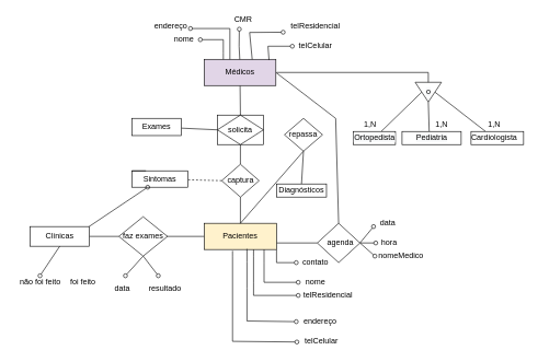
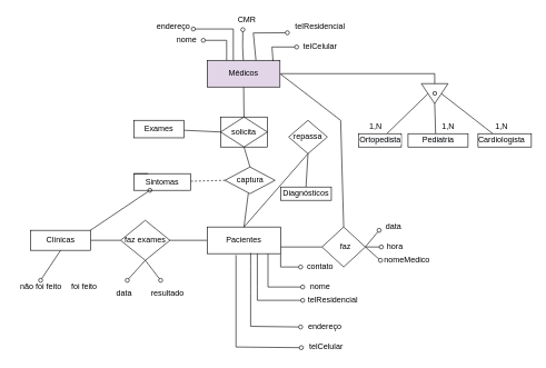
  <mxCell id="0" />
  <mxCell id="1" parent="0" />
  <mxCell id="2" value="telResidencial" style="text;html=1;align=center;verticalAlign=middle;resizable=0;points=[];autosize=1;strokeColor=none;" vertex="1" parent="1"><mxGeometry x="434" y="30" width="90" height="20" as="geometry" /></mxCell>
  <mxCell id="3" style="edgeStyle=none;rounded=0;orthogonalLoop=1;jettySize=auto;html=1;exitX=1;exitY=0.5;exitDx=0;exitDy=0;startArrow=none;startFill=0;endArrow=none;endFill=0;entryX=0.5;entryY=0;entryDx=0;entryDy=0;" edge="1" parent="1" source="5" target="31"><mxGeometry relative="1" as="geometry"><mxPoint x="514" y="115" as="targetPoint" /><Array as="points"><mxPoint x="510" y="180" /></Array></mxGeometry></mxCell>
  <mxCell id="4" style="edgeStyle=none;rounded=0;orthogonalLoop=1;jettySize=auto;html=1;exitX=0.5;exitY=1;exitDx=0;exitDy=0;startArrow=none;startFill=0;endArrow=none;endFill=0;entryX=0.5;entryY=0;entryDx=0;entryDy=0;" edge="1" parent="1" source="5" target="65"><mxGeometry relative="1" as="geometry"><mxPoint x="203" y="115" as="targetPoint" /></mxGeometry></mxCell>
  <mxCell id="5" value="Médicos" style="whiteSpace=wrap;html=1;align=center;fillColor=#e1d5e7;" vertex="1" parent="1"><mxGeometry x="310" y="90" width="109" height="40" as="geometry" /></mxCell>
  <mxCell id="6" value="telCelular" style="text;html=1;align=center;verticalAlign=middle;resizable=0;points=[];autosize=1;strokeColor=none;" vertex="1" parent="1"><mxGeometry x="444" y="60" width="70" height="20" as="geometry" /></mxCell>
  <mxCell id="7" value="endereço" style="text;html=1;align=center;verticalAlign=middle;resizable=0;points=[];autosize=1;strokeColor=none;" vertex="1" parent="1"><mxGeometry x="224" y="30" width="70" height="20" as="geometry" /></mxCell>
  <mxCell id="8" value="nome" style="text;html=1;align=center;verticalAlign=middle;resizable=0;points=[];autosize=1;strokeColor=none;" vertex="1" parent="1"><mxGeometry x="254" y="50" width="50" height="20" as="geometry" /></mxCell>
  <mxCell id="9" value="" style="endArrow=oval;html=1;rounded=0;endFill=0;" edge="1" parent="1"><mxGeometry relative="1" as="geometry"><mxPoint x="339" y="90" as="sourcePoint" /><mxPoint x="304" y="60" as="targetPoint" /><Array as="points"><mxPoint x="339" y="80" /><mxPoint x="339" y="60" /></Array></mxGeometry></mxCell>
  <mxCell id="10" value="" style="endArrow=oval;html=1;rounded=0;endFill=0;" edge="1" parent="1"><mxGeometry relative="1" as="geometry"><mxPoint x="349" y="90" as="sourcePoint" /><mxPoint x="289" y="43" as="targetPoint" /><Array as="points"><mxPoint x="349" y="43" /></Array></mxGeometry></mxCell>
  <mxCell id="11" value="" style="endArrow=oval;html=1;rounded=0;endFill=0;entryX=-0.044;entryY=0.933;entryDx=0;entryDy=0;entryPerimeter=0;exitX=0.669;exitY=0;exitDx=0;exitDy=0;exitPerimeter=0;" edge="1" parent="1" source="5" target="2"><mxGeometry relative="1" as="geometry"><mxPoint x="384.5" y="85" as="sourcePoint" /><mxPoint x="444" y="0" as="targetPoint" /><Array as="points"><mxPoint x="379" y="49" /></Array></mxGeometry></mxCell>
  <mxCell id="12" value="" style="endArrow=oval;html=1;rounded=0;endFill=0;exitX=0.904;exitY=0.027;exitDx=0;exitDy=0;exitPerimeter=0;" edge="1" parent="1" source="5"><mxGeometry relative="1" as="geometry"><mxPoint x="404.5" y="60" as="sourcePoint" /><mxPoint x="444" y="70" as="targetPoint" /><Array as="points"><mxPoint x="407" y="70" /></Array></mxGeometry></mxCell>
  <mxCell id="13" value="" style="endArrow=none;html=1;rounded=0;endFill=0;exitX=0.5;exitY=1;exitDx=0;exitDy=0;" edge="1" parent="1" source="18" target="20"><mxGeometry relative="1" as="geometry"><mxPoint x="606" y="80" as="sourcePoint" /><mxPoint x="541" y="40" as="targetPoint" /><Array as="points" /></mxGeometry></mxCell>
  <mxCell id="14" style="edgeStyle=none;rounded=0;orthogonalLoop=1;jettySize=auto;html=1;startArrow=oval;startFill=0;endArrow=none;endFill=0;exitX=0.358;exitY=1.2;exitDx=0;exitDy=0;exitPerimeter=0;" edge="1" parent="1" source="15"><mxGeometry relative="1" as="geometry"><mxPoint x="364" y="90" as="targetPoint" /><Array as="points"><mxPoint x="363" y="70" /></Array></mxGeometry></mxCell>
  <mxCell id="15" value="CMR" style="text;html=1;align=center;verticalAlign=middle;resizable=0;points=[];autosize=1;strokeColor=none;" vertex="1" parent="1"><mxGeometry x="349" y="20" width="40" height="20" as="geometry" /></mxCell>
  <mxCell id="16" style="edgeStyle=none;rounded=0;orthogonalLoop=1;jettySize=auto;html=1;exitX=1;exitY=0.5;exitDx=0;exitDy=0;entryX=0.439;entryY=0;entryDx=0;entryDy=0;entryPerimeter=0;startArrow=none;startFill=0;endArrow=none;endFill=0;" edge="1" parent="1" source="18" target="24"><mxGeometry relative="1" as="geometry" /></mxCell>
  <mxCell id="17" style="edgeStyle=none;rounded=0;orthogonalLoop=1;jettySize=auto;html=1;startArrow=none;startFill=0;endArrow=none;endFill=0;exitX=0.5;exitY=0;exitDx=0;exitDy=0;" edge="1" parent="1" source="18"><mxGeometry relative="1" as="geometry"><mxPoint x="661" y="150" as="sourcePoint" /><mxPoint x="738.143" y="200" as="targetPoint" /></mxGeometry></mxCell>
  <mxCell id="18" value="" style="triangle;whiteSpace=wrap;html=1;rotation=90;" vertex="1" parent="1"><mxGeometry x="636" y="120" width="30" height="40" as="geometry" /></mxCell>
  <mxCell id="19" style="edgeStyle=none;rounded=0;orthogonalLoop=1;jettySize=auto;html=1;entryX=0;entryY=0.5;entryDx=0;entryDy=0;startArrow=none;startFill=0;endArrow=none;endFill=0;" edge="1" parent="1" target="18"><mxGeometry relative="1" as="geometry"><mxPoint x="420" y="110" as="sourcePoint" /><Array as="points"><mxPoint x="651" y="110" /></Array></mxGeometry></mxCell>
  <mxCell id="20" value="" style="rounded=0;whiteSpace=wrap;html=1;" vertex="1" parent="1"><mxGeometry x="537" y="200" width="64" height="20" as="geometry" /></mxCell>
  <mxCell id="21" value="" style="rounded=0;whiteSpace=wrap;html=1;" vertex="1" parent="1"><mxGeometry x="611" y="200" width="90" height="20" as="geometry" /></mxCell>
  <mxCell id="22" value="" style="rounded=0;whiteSpace=wrap;html=1;" vertex="1" parent="1"><mxGeometry x="716" y="200" width="80" height="20" as="geometry" /></mxCell>
  <mxCell id="23" value="&lt;span style=&quot;color: rgb(0 , 0 , 0) ; font-family: &amp;#34;helvetica&amp;#34; ; font-size: 12px ; font-style: normal ; font-weight: 400 ; letter-spacing: normal ; text-align: center ; text-indent: 0px ; text-transform: none ; word-spacing: 0px ; background-color: rgb(248 , 249 , 250) ; display: inline ; float: none&quot;&gt;o&lt;/span&gt;" style="text;html=1;align=center;verticalAlign=middle;resizable=0;points=[];autosize=1;strokeColor=none;" vertex="1" parent="1"><mxGeometry x="641" y="130" width="20" height="20" as="geometry" /></mxCell>
  <mxCell id="24" value="&lt;span style=&quot;color: rgb(0 , 0 , 0) ; font-family: &amp;#34;helvetica&amp;#34; ; font-size: 12px ; font-style: normal ; font-weight: 400 ; letter-spacing: normal ; text-align: center ; text-indent: 0px ; text-transform: none ; word-spacing: 0px ; background-color: rgb(248 , 249 , 250) ; display: inline ; float: none&quot;&gt;Pediatria&lt;/span&gt;" style="text;html=1;align=center;verticalAlign=middle;resizable=0;points=[];autosize=1;strokeColor=none;" vertex="1" parent="1"><mxGeometry x="626" y="200" width="60" height="20" as="geometry" /></mxCell>
  <mxCell id="25" value="&lt;meta charset=&quot;utf-8&quot;&gt;&lt;span style=&quot;color: rgb(0, 0, 0); font-family: helvetica; font-size: 12px; font-style: normal; font-weight: 400; letter-spacing: normal; text-align: center; text-indent: 0px; text-transform: none; word-spacing: 0px; background-color: rgb(248, 249, 250); display: inline; float: none;&quot;&gt;Ortopedista&lt;/span&gt;" style="text;html=1;align=center;verticalAlign=middle;resizable=0;points=[];autosize=1;strokeColor=none;" vertex="1" parent="1"><mxGeometry x="529" y="200" width="80" height="20" as="geometry" /></mxCell>
  <mxCell id="26" value="&lt;font face=&quot;helvetica&quot;&gt;Cardiologista&lt;/font&gt;" style="text;html=1;align=center;verticalAlign=middle;resizable=0;points=[];autosize=1;strokeColor=none;" vertex="1" parent="1"><mxGeometry x="706" y="200" width="90" height="20" as="geometry" /></mxCell>
  <mxCell id="27" style="edgeStyle=none;rounded=0;orthogonalLoop=1;jettySize=auto;html=1;startArrow=none;startFill=0;endArrow=none;endFill=0;exitX=0;exitY=0.5;exitDx=0;exitDy=0;entryX=1;entryY=0.75;entryDx=0;entryDy=0;" edge="1" parent="1" source="31" target="34"><mxGeometry relative="1" as="geometry"><mxPoint x="423" y="490" as="sourcePoint" /><mxPoint x="433" y="460" as="targetPoint" /></mxGeometry></mxCell>
  <mxCell id="28" style="edgeStyle=none;rounded=0;orthogonalLoop=1;jettySize=auto;html=1;exitX=1;exitY=0.5;exitDx=0;exitDy=0;startArrow=none;startFill=0;endArrow=oval;endFill=0;" edge="1" parent="1" source="31"><mxGeometry relative="1" as="geometry"><mxPoint x="569.667" y="390" as="targetPoint" /></mxGeometry></mxCell>
  <mxCell id="29" style="edgeStyle=none;rounded=0;orthogonalLoop=1;jettySize=auto;html=1;exitX=1;exitY=0.5;exitDx=0;exitDy=0;startArrow=none;startFill=0;endArrow=oval;endFill=0;" edge="1" parent="1" source="31" target="45"><mxGeometry relative="1" as="geometry" /></mxCell>
  <mxCell id="30" style="edgeStyle=none;rounded=0;orthogonalLoop=1;jettySize=auto;html=1;exitX=1;exitY=0.5;exitDx=0;exitDy=0;entryX=-0.035;entryY=0.75;entryDx=0;entryDy=0;entryPerimeter=0;startArrow=none;startFill=0;endArrow=oval;endFill=0;" edge="1" parent="1" source="31" target="44"><mxGeometry relative="1" as="geometry" /></mxCell>
  <mxCell id="31" value="" style="rhombus;whiteSpace=wrap;html=1;" vertex="1" parent="1"><mxGeometry x="482" y="340" width="65" height="60" as="geometry" /></mxCell>
  <mxCell id="32" style="edgeStyle=none;rounded=0;orthogonalLoop=1;jettySize=auto;html=1;startArrow=none;startFill=0;endArrow=oval;endFill=0;entryX=-0.029;entryY=0.55;entryDx=0;entryDy=0;entryPerimeter=0;" edge="1" parent="1" target="40"><mxGeometry relative="1" as="geometry"><mxPoint x="393" y="480" as="targetPoint" /><mxPoint x="353" y="382" as="sourcePoint" /><Array as="points"><mxPoint x="353" y="390" /><mxPoint x="353" y="520" /></Array></mxGeometry></mxCell>
  <mxCell id="33" style="edgeStyle=none;rounded=0;orthogonalLoop=1;jettySize=auto;html=1;exitX=0;exitY=0.5;exitDx=0;exitDy=0;startArrow=none;startFill=0;endArrow=none;endFill=0;" edge="1" parent="1" source="34"><mxGeometry relative="1" as="geometry"><mxPoint x="250" y="360" as="targetPoint" /></mxGeometry></mxCell>
- <mxCell id="34" value="Pacientes" style="whiteSpace=wrap;html=1;align=center;fillColor=#fff2cc;" vertex="1" parent="1"><mxGeometry x="310" y="340" width="110" height="40" as="geometry" /></mxCell>
- <mxCell id="35" value="&lt;font face=&quot;helvetica&quot;&gt;agenda&lt;/font&gt;" style="text;html=1;align=center;verticalAlign=middle;resizable=0;points=[];autosize=1;strokeColor=none;" vertex="1" parent="1"><mxGeometry x="487" y="360" width="60" height="20" as="geometry" /></mxCell>
+ <mxCell id="34" value="Pacientes" style="whiteSpace=wrap;html=1;align=center;" vertex="1" parent="1"><mxGeometry x="310" y="340" width="110" height="40" as="geometry" /></mxCell>
+ <mxCell id="35" value="&lt;font face=&quot;helvetica&quot;&gt;faz&lt;/font&gt;" style="text;html=1;align=center;verticalAlign=middle;resizable=0;points=[];autosize=1;strokeColor=none;" vertex="1" parent="1"><mxGeometry x="487" y="360" width="60" height="20" as="geometry" /></mxCell>
  <mxCell id="36" value="&lt;font face=&quot;helvetica&quot;&gt;contato&lt;/font&gt;" style="text;html=1;align=center;verticalAlign=middle;resizable=0;points=[];autosize=1;strokeColor=none;" vertex="1" parent="1"><mxGeometry x="454" y="390" width="50" height="20" as="geometry" /></mxCell>
  <mxCell id="37" value="&lt;font face=&quot;helvetica&quot;&gt;endereço&lt;/font&gt;" style="text;html=1;align=center;verticalAlign=middle;resizable=0;points=[];autosize=1;strokeColor=none;" vertex="1" parent="1"><mxGeometry x="450.5" y="480" width="70" height="20" as="geometry" /></mxCell>
  <mxCell id="38" value="&lt;font face=&quot;helvetica&quot;&gt;nome&lt;/font&gt;" style="text;html=1;align=center;verticalAlign=middle;resizable=0;points=[];autosize=1;strokeColor=none;" vertex="1" parent="1"><mxGeometry x="454" y="420" width="50" height="20" as="geometry" /></mxCell>
  <mxCell id="39" value="&lt;font face=&quot;helvetica&quot;&gt;telResidencial&lt;/font&gt;" style="text;html=1;align=center;verticalAlign=middle;resizable=0;points=[];autosize=1;strokeColor=none;" vertex="1" parent="1"><mxGeometry x="453" y="440" width="90" height="20" as="geometry" /></mxCell>
  <mxCell id="40" value="&lt;font face=&quot;helvetica&quot;&gt;telCelular&lt;/font&gt;" style="text;html=1;align=center;verticalAlign=middle;resizable=0;points=[];autosize=1;strokeColor=none;" vertex="1" parent="1"><mxGeometry x="453" y="510" width="70" height="20" as="geometry" /></mxCell>
  <mxCell id="41" value="1,N" style="text;html=1;align=center;verticalAlign=middle;resizable=0;points=[];autosize=1;strokeColor=none;" vertex="1" parent="1"><mxGeometry x="656" y="180" width="30" height="20" as="geometry" /></mxCell>
  <mxCell id="42" value="1,N" style="text;html=1;align=center;verticalAlign=middle;resizable=0;points=[];autosize=1;strokeColor=none;" vertex="1" parent="1"><mxGeometry x="547" y="180" width="30" height="20" as="geometry" /></mxCell>
  <mxCell id="43" value="1,N" style="text;html=1;align=center;verticalAlign=middle;resizable=0;points=[];autosize=1;strokeColor=none;" vertex="1" parent="1"><mxGeometry x="736" y="180" width="30" height="20" as="geometry" /></mxCell>
  <mxCell id="44" value="&lt;font face=&quot;helvetica&quot;&gt;data&lt;/font&gt;" style="text;html=1;align=center;verticalAlign=middle;resizable=0;points=[];autosize=1;strokeColor=none;" vertex="1" parent="1"><mxGeometry x="569" y="330" width="40" height="20" as="geometry" /></mxCell>
  <mxCell id="45" value="&lt;font face=&quot;helvetica&quot;&gt;hora&lt;/font&gt;" style="text;html=1;align=center;verticalAlign=middle;resizable=0;points=[];autosize=1;strokeColor=none;" vertex="1" parent="1"><mxGeometry x="571" y="360" width="40" height="20" as="geometry" /></mxCell>
  <mxCell id="46" value="&lt;font face=&quot;helvetica&quot;&gt;nomeMedico&lt;/font&gt;" style="text;html=1;align=center;verticalAlign=middle;resizable=0;points=[];autosize=1;strokeColor=none;" vertex="1" parent="1"><mxGeometry x="569" y="380" width="80" height="20" as="geometry" /></mxCell>
  <mxCell id="47" style="edgeStyle=none;rounded=0;orthogonalLoop=1;jettySize=auto;html=1;startArrow=none;startFill=0;endArrow=none;endFill=0;exitX=0;exitY=0.5;exitDx=0;exitDy=0;dashed=1;" edge="1" parent="1" source="50" target="54"><mxGeometry relative="1" as="geometry"><mxPoint x="80" y="80" as="targetPoint" /><mxPoint x="330" y="275" as="sourcePoint" /></mxGeometry></mxCell>
  <mxCell id="48" style="edgeStyle=none;rounded=0;orthogonalLoop=1;jettySize=auto;html=1;startArrow=none;startFill=0;endArrow=none;endFill=0;entryX=0.5;entryY=0;entryDx=0;entryDy=0;" edge="1" parent="1" source="50" target="34"><mxGeometry relative="1" as="geometry"><mxPoint x="371" y="338" as="targetPoint" /></mxGeometry></mxCell>
  <mxCell id="49" style="edgeStyle=none;rounded=0;orthogonalLoop=1;jettySize=auto;html=1;exitX=0.5;exitY=0;exitDx=0;exitDy=0;entryX=0.5;entryY=1;entryDx=0;entryDy=0;startArrow=none;startFill=0;endArrow=none;endFill=0;" edge="1" parent="1" source="50" target="65"><mxGeometry relative="1" as="geometry" /></mxCell>
- <mxCell id="50" value="captura" style="shape=rhombus;perimeter=rhombusPerimeter;whiteSpace=wrap;html=1;align=center;" vertex="1" parent="1"><mxGeometry x="336.5" y="250" width="57" height="50" as="geometry" /></mxCell>
+ <mxCell id="50" value="captura" style="shape=rhombus;perimeter=rhombusPerimeter;whiteSpace=wrap;html=1;align=center;" vertex="1" parent="1"><mxGeometry x="336.5" y="250" width="75" height="40" as="geometry" /></mxCell>
  <mxCell id="51" style="edgeStyle=none;rounded=0;orthogonalLoop=1;jettySize=auto;html=1;exitX=0.5;exitY=1;exitDx=0;exitDy=0;entryX=0.5;entryY=0;entryDx=0;entryDy=0;startArrow=none;startFill=0;endArrow=none;endFill=0;" edge="1" parent="1" source="53" target="55"><mxGeometry relative="1" as="geometry" /></mxCell>
  <mxCell id="52" style="edgeStyle=none;rounded=0;orthogonalLoop=1;jettySize=auto;html=1;exitX=0.5;exitY=1;exitDx=0;exitDy=0;entryX=0.5;entryY=0;entryDx=0;entryDy=0;startArrow=none;startFill=0;endArrow=none;endFill=0;" edge="1" parent="1" source="53" target="34"><mxGeometry relative="1" as="geometry"><Array as="points" /></mxGeometry></mxCell>
  <mxCell id="53" value="repassa" style="shape=rhombus;perimeter=rhombusPerimeter;whiteSpace=wrap;html=1;align=center;" vertex="1" parent="1"><mxGeometry x="432" y="180" width="58" height="50" as="geometry" /></mxCell>
  <mxCell id="54" value="Sintomas" style="whiteSpace=wrap;html=1;align=center;" vertex="1" parent="1"><mxGeometry x="200" y="260" width="85" height="25" as="geometry" /></mxCell>
  <mxCell id="55" value="Diagnósticos" style="whiteSpace=wrap;html=1;align=center;" vertex="1" parent="1"><mxGeometry x="420" y="280" width="76" height="20" as="geometry" /></mxCell>
  <mxCell id="56" style="edgeStyle=none;rounded=0;orthogonalLoop=1;jettySize=auto;html=1;exitX=0;exitY=0.5;exitDx=0;exitDy=0;startArrow=none;startFill=0;endArrow=none;endFill=0;" edge="1" parent="1" source="65" target="57"><mxGeometry relative="1" as="geometry"><mxPoint x="530" y="450" as="targetPoint" /><mxPoint x="150" y="115" as="sourcePoint" /></mxGeometry></mxCell>
  <mxCell id="57" value="Exames" style="whiteSpace=wrap;html=1;align=center;" vertex="1" parent="1"><mxGeometry x="200" y="180" width="75" height="26.25" as="geometry" /></mxCell>
  <mxCell id="58" style="edgeStyle=none;rounded=0;orthogonalLoop=1;jettySize=auto;html=1;exitX=1;exitY=1;exitDx=0;exitDy=0;startArrow=none;startFill=0;endArrow=oval;endFill=0;" edge="1" parent="1" source="34"><mxGeometry relative="1" as="geometry"><mxPoint x="450" y="400" as="targetPoint" /><mxPoint x="428" y="380" as="sourcePoint" /><Array as="points"><mxPoint x="420" y="400" /></Array></mxGeometry></mxCell>
  <mxCell id="59" style="edgeStyle=none;rounded=0;orthogonalLoop=1;jettySize=auto;html=1;exitX=0.25;exitY=1;exitDx=0;exitDy=0;startArrow=none;startFill=0;endArrow=oval;endFill=0;" edge="1" parent="1"><mxGeometry relative="1" as="geometry"><mxPoint x="453" y="430" as="targetPoint" /><mxPoint x="401" y="380" as="sourcePoint" /><Array as="points"><mxPoint x="401" y="400" /><mxPoint x="401" y="430" /></Array></mxGeometry></mxCell>
  <mxCell id="60" style="edgeStyle=none;rounded=0;orthogonalLoop=1;jettySize=auto;html=1;startArrow=none;startFill=0;endArrow=oval;endFill=0;" edge="1" parent="1"><mxGeometry relative="1" as="geometry"><mxPoint x="453" y="450" as="targetPoint" /><mxPoint x="385" y="380" as="sourcePoint" /><Array as="points"><mxPoint x="385" y="390" /><mxPoint x="385" y="430" /><mxPoint x="385" y="450" /></Array></mxGeometry></mxCell>
  <mxCell id="61" style="edgeStyle=none;rounded=0;orthogonalLoop=1;jettySize=auto;html=1;exitX=0.25;exitY=1;exitDx=0;exitDy=0;startArrow=none;startFill=0;endArrow=oval;endFill=0;" edge="1" parent="1"><mxGeometry relative="1" as="geometry"><mxPoint x="450" y="490" as="targetPoint" /><mxPoint x="374.98" y="379" as="sourcePoint" /><Array as="points"><mxPoint x="374.98" y="399" /><mxPoint x="374.98" y="439" /><mxPoint x="374.98" y="489" /></Array></mxGeometry></mxCell>
  <mxCell id="62" style="edgeStyle=none;rounded=0;orthogonalLoop=1;jettySize=auto;html=1;exitX=0.25;exitY=1;exitDx=0;exitDy=0;startArrow=none;startFill=0;endArrow=none;endFill=0;" edge="1" parent="1" source="54" target="54"><mxGeometry relative="1" as="geometry" /></mxCell>
  <mxCell id="63" style="edgeStyle=none;rounded=0;orthogonalLoop=1;jettySize=auto;html=1;exitX=0;exitY=0;exitDx=0;exitDy=0;entryX=0.25;entryY=0;entryDx=0;entryDy=0;startArrow=none;startFill=0;endArrow=none;endFill=0;" edge="1" parent="1" source="54" target="54"><mxGeometry relative="1" as="geometry" /></mxCell>
  <mxCell id="64" style="edgeStyle=none;rounded=0;orthogonalLoop=1;jettySize=auto;html=1;exitX=0;exitY=1;exitDx=0;exitDy=0;startArrow=none;startFill=0;endArrow=none;endFill=0;" edge="1" parent="1"><mxGeometry relative="1" as="geometry"><mxPoint x="163.25" y="127.5" as="sourcePoint" /><mxPoint x="163.25" y="127.5" as="targetPoint" /></mxGeometry></mxCell>
  <mxCell id="65" value="solicita" style="shape=associativeEntity;whiteSpace=wrap;html=1;align=center;" vertex="1" parent="1"><mxGeometry x="330" y="175" width="70" height="45" as="geometry" /></mxCell>
  <mxCell id="66" style="edgeStyle=none;rounded=0;orthogonalLoop=1;jettySize=auto;html=1;exitX=0;exitY=0;exitDx=0;exitDy=0;startArrow=none;startFill=0;endArrow=none;endFill=0;" edge="1" parent="1" source="65" target="65"><mxGeometry relative="1" as="geometry" /></mxCell>
  <mxCell id="67" style="edgeStyle=none;rounded=0;orthogonalLoop=1;jettySize=auto;html=1;exitX=0;exitY=0.5;exitDx=0;exitDy=0;startArrow=none;startFill=0;endArrow=none;endFill=0;" edge="1" parent="1" source="72" target="73"><mxGeometry relative="1" as="geometry"><mxPoint x="130" y="360" as="targetPoint" /></mxGeometry></mxCell>
  <mxCell id="68" style="edgeStyle=none;rounded=0;orthogonalLoop=1;jettySize=auto;html=1;exitX=0.5;exitY=1;exitDx=0;exitDy=0;startArrow=none;startFill=0;endArrow=oval;endFill=0;" edge="1" parent="1" source="73" target="54"><mxGeometry relative="1" as="geometry"><mxPoint x="240" y="420" as="targetPoint" /></mxGeometry></mxCell>
  <mxCell id="69" style="edgeStyle=none;rounded=0;orthogonalLoop=1;jettySize=auto;html=1;exitX=0.5;exitY=1;exitDx=0;exitDy=0;startArrow=none;startFill=0;endArrow=oval;endFill=0;" edge="1" parent="1" source="73"><mxGeometry relative="1" as="geometry"><mxPoint x="60" y="420" as="targetPoint" /></mxGeometry></mxCell>
  <mxCell id="70" style="edgeStyle=none;rounded=0;orthogonalLoop=1;jettySize=auto;html=1;exitX=0.5;exitY=1;exitDx=0;exitDy=0;startArrow=none;startFill=0;endArrow=oval;endFill=0;" edge="1" parent="1" source="72"><mxGeometry relative="1" as="geometry"><mxPoint x="240" y="420" as="targetPoint" /></mxGeometry></mxCell>
  <mxCell id="71" style="edgeStyle=none;rounded=0;orthogonalLoop=1;jettySize=auto;html=1;exitX=0.5;exitY=1;exitDx=0;exitDy=0;startArrow=none;startFill=0;endArrow=oval;endFill=0;" edge="1" parent="1" source="72"><mxGeometry relative="1" as="geometry"><mxPoint x="190" y="420" as="targetPoint" /></mxGeometry></mxCell>
  <mxCell id="72" value="faz exames" style="shape=rhombus;perimeter=rhombusPerimeter;whiteSpace=wrap;html=1;align=center;" vertex="1" parent="1"><mxGeometry x="180" y="330" width="74" height="60" as="geometry" /></mxCell>
  <mxCell id="73" value="Clínicas" style="whiteSpace=wrap;html=1;align=center;" vertex="1" parent="1"><mxGeometry x="45" y="345" width="90" height="30" as="geometry" /></mxCell>
  <mxCell id="74" value="&lt;font face=&quot;helvetica&quot;&gt;foi feito&lt;/font&gt;" style="text;html=1;align=center;verticalAlign=middle;resizable=0;points=[];autosize=1;strokeColor=none;" vertex="1" parent="1"><mxGeometry x="100" y="420" width="50" height="20" as="geometry" /></mxCell>
  <mxCell id="75" value="&lt;font face=&quot;helvetica&quot;&gt;não foi feito&lt;/font&gt;" style="text;html=1;align=center;verticalAlign=middle;resizable=0;points=[];autosize=1;strokeColor=none;" vertex="1" parent="1"><mxGeometry x="20" y="420" width="80" height="20" as="geometry" /></mxCell>
  <mxCell id="76" value="&lt;font face=&quot;helvetica&quot;&gt;data&lt;/font&gt;" style="text;html=1;align=center;verticalAlign=middle;resizable=0;points=[];autosize=1;strokeColor=none;" vertex="1" parent="1"><mxGeometry x="165" y="430" width="40" height="20" as="geometry" /></mxCell>
  <mxCell id="77" value="&lt;font face=&quot;helvetica&quot;&gt;resultado&lt;/font&gt;" style="text;html=1;align=center;verticalAlign=middle;resizable=0;points=[];autosize=1;strokeColor=none;" vertex="1" parent="1"><mxGeometry x="215" y="430" width="70" height="20" as="geometry" /></mxCell>
